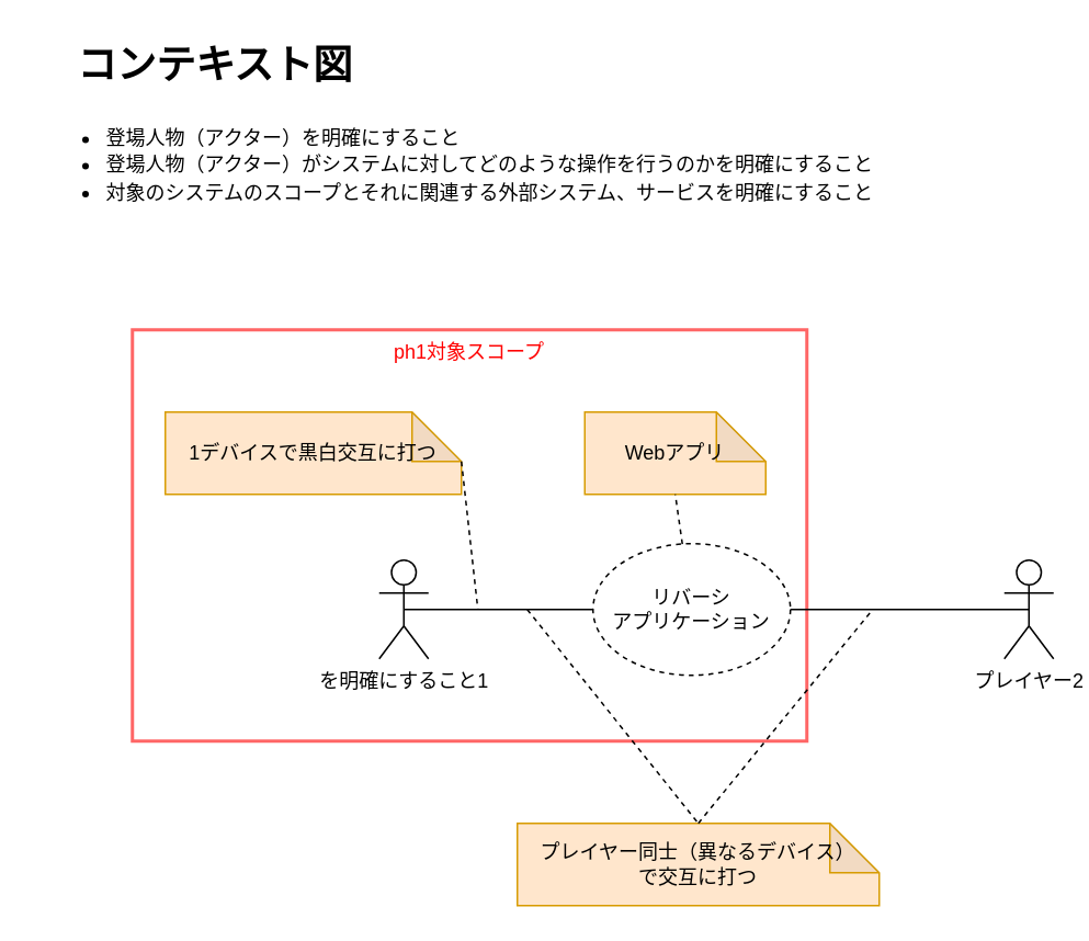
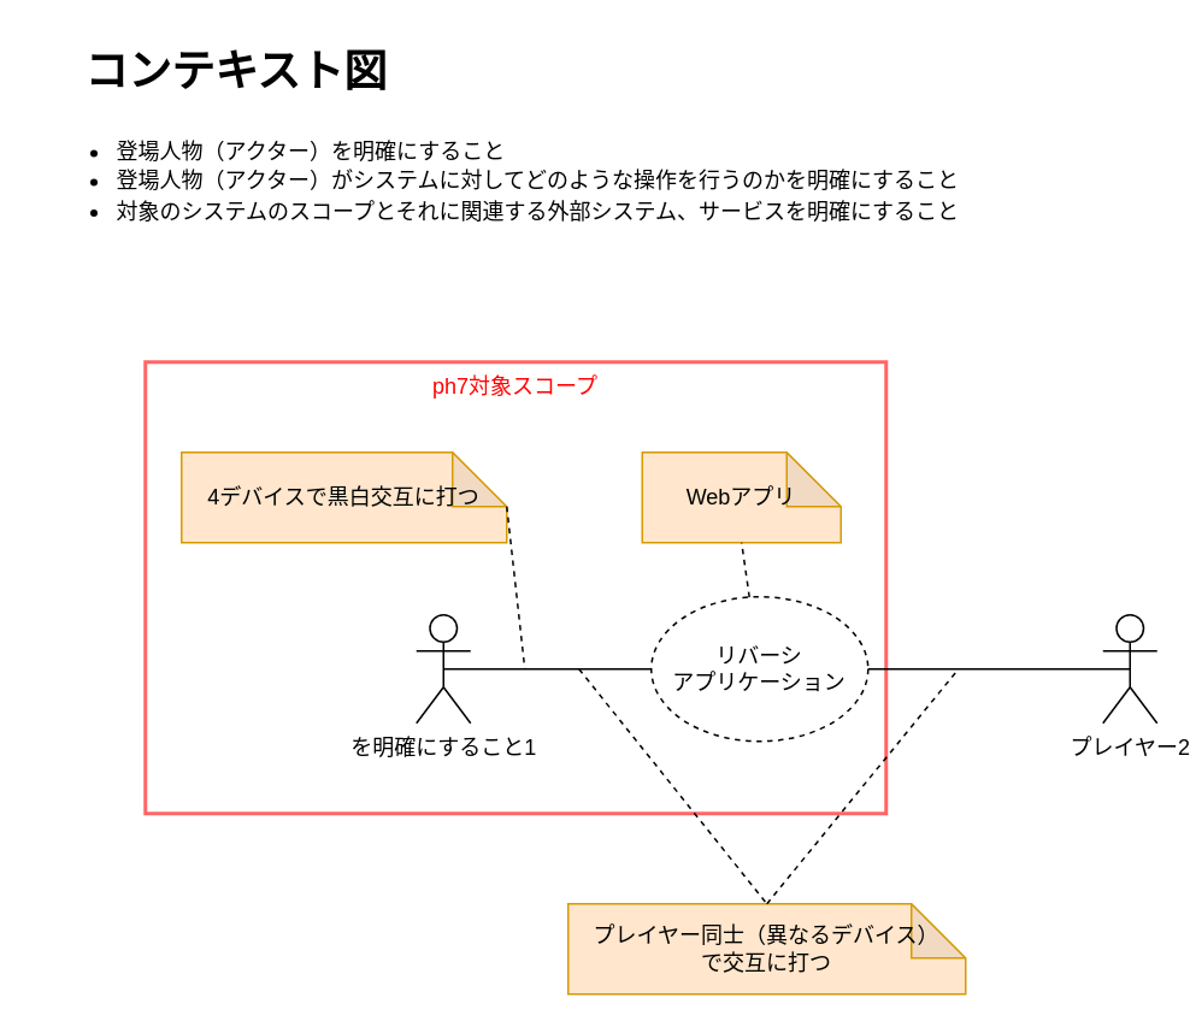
  <mxCell id="0" />
  <mxCell id="1" parent="0" />
- <mxCell id="2" value="&lt;font color=&quot;#ff0000&quot;&gt;ph1対象スコープ&lt;/font&gt;" style="rounded=0;whiteSpace=wrap;html=1;fontSize=12;fillColor=none;strokeColor=#FF6666;strokeWidth=2;verticalAlign=top;" vertex="1" parent="1"><mxGeometry x="80" y="200" width="410" height="250" as="geometry" /></mxCell>
+ <mxCell id="2" value="&lt;font color=&quot;#ff0000&quot;&gt;ph7対象スコープ&lt;/font&gt;" style="rounded=0;whiteSpace=wrap;html=1;fontSize=12;fillColor=none;strokeColor=#FF6666;strokeWidth=2;verticalAlign=top;" vertex="1" parent="1"><mxGeometry x="80" y="200" width="410" height="250" as="geometry" /></mxCell>
  <mxCell id="3" value="リバーシ&lt;br&gt;アプリケーション" style="ellipse;whiteSpace=wrap;html=1;dashed=1;" parent="1" vertex="1"><mxGeometry x="360" y="330" width="120" height="80" as="geometry" /></mxCell>
  <mxCell id="4" value="を明確にすること1" style="shape=umlActor;verticalLabelPosition=bottom;verticalAlign=top;html=1;outlineConnect=0;" parent="1" vertex="1"><mxGeometry x="230" y="340" width="30" height="60" as="geometry" /></mxCell>
  <mxCell id="5" value="" style="endArrow=none;html=1;exitX=0.5;exitY=0.5;exitDx=0;exitDy=0;exitPerimeter=0;entryX=0;entryY=0.5;entryDx=0;entryDy=0;" parent="1" source="4" target="3" edge="1"><mxGeometry width="50" height="50" relative="1" as="geometry"><mxPoint x="400" y="390" as="sourcePoint" /><mxPoint x="450" y="340" as="targetPoint" /></mxGeometry></mxCell>
  <mxCell id="6" value="Webアプリ" style="shape=note;whiteSpace=wrap;html=1;backgroundOutline=1;darkOpacity=0.05;fillColor=#ffe6cc;strokeColor=#d79b00;" parent="1" vertex="1"><mxGeometry x="355" y="250" width="110" height="50" as="geometry" /></mxCell>
  <mxCell id="7" value="" style="endArrow=none;dashed=1;html=1;entryX=0.5;entryY=1;entryDx=0;entryDy=0;entryPerimeter=0;" parent="1" source="3" target="6" edge="1"><mxGeometry width="50" height="50" relative="1" as="geometry"><mxPoint x="400" y="390" as="sourcePoint" /><mxPoint x="450" y="340" as="targetPoint" /></mxGeometry></mxCell>
- <mxCell id="8" value="1デバイスで黒白交互に打つ" style="shape=note;whiteSpace=wrap;html=1;backgroundOutline=1;darkOpacity=0.05;fillColor=#ffe6cc;strokeColor=#d79b00;" parent="1" vertex="1"><mxGeometry x="100" y="250" width="180" height="50" as="geometry" /></mxCell>
+ <mxCell id="8" value="4デバイスで黒白交互に打つ" style="shape=note;whiteSpace=wrap;html=1;backgroundOutline=1;darkOpacity=0.05;fillColor=#ffe6cc;strokeColor=#d79b00;" parent="1" vertex="1"><mxGeometry x="100" y="250" width="180" height="50" as="geometry" /></mxCell>
  <mxCell id="9" value="" style="endArrow=none;dashed=1;html=1;exitX=0;exitY=0;exitDx=180;exitDy=30;exitPerimeter=0;" parent="1" source="8" edge="1"><mxGeometry width="50" height="50" relative="1" as="geometry"><mxPoint x="400" y="380" as="sourcePoint" /><mxPoint x="290" y="370" as="targetPoint" /></mxGeometry></mxCell>
  <mxCell id="10" value="プレイヤー2" style="shape=umlActor;verticalLabelPosition=bottom;verticalAlign=top;html=1;outlineConnect=0;" vertex="1" parent="1"><mxGeometry x="610" y="340" width="30" height="60" as="geometry" /></mxCell>
  <mxCell id="11" value="" style="endArrow=none;html=1;exitX=1;exitY=0.5;exitDx=0;exitDy=0;entryX=0.5;entryY=0.5;entryDx=0;entryDy=0;entryPerimeter=0;" edge="1" parent="1" source="3" target="10"><mxGeometry width="50" height="50" relative="1" as="geometry"><mxPoint x="400" y="450" as="sourcePoint" /><mxPoint x="450" y="400" as="targetPoint" /></mxGeometry></mxCell>
  <mxCell id="12" value="&lt;ul&gt;&lt;li style=&quot;padding-top: 0px; padding-bottom: 0px; margin: 0.2em; box-sizing: border-box; overflow-wrap: break-word;&quot;&gt;登場人物（アクター）を明確にすること&lt;/li&gt;&lt;li style=&quot;padding-top: 0px; padding-bottom: 0px; margin: 0.2em; box-sizing: border-box; overflow-wrap: break-word;&quot;&gt;登場人物（アクター）がシステムに対してどのような操作を行うのかを明確にすること&lt;/li&gt;&lt;li style=&quot;padding-top: 0px; padding-bottom: 0px; margin: 0.2em 0.2em 0px; box-sizing: border-box; overflow-wrap: break-word;&quot;&gt;対象のシステムのスコープとそれに関連する外部システム、サービスを明確にすること&lt;/li&gt;&lt;/ul&gt;" style="text;strokeColor=none;fillColor=none;html=1;whiteSpace=wrap;verticalAlign=middle;overflow=hidden;" vertex="1" parent="1"><mxGeometry x="20" y="60" width="550" height="80" as="geometry" /></mxCell>
  <mxCell id="13" value="コンテキスト図" style="text;strokeColor=none;fillColor=none;html=1;fontSize=24;fontStyle=1;verticalAlign=middle;align=center;" vertex="1" parent="1"><mxGeometry x="35" y="20" width="190" height="40" as="geometry" /></mxCell>
  <mxCell id="14" value="プレイヤー同士（異なるデバイス）&lt;br&gt;で交互に打つ" style="shape=note;whiteSpace=wrap;html=1;backgroundOutline=1;darkOpacity=0.05;fillColor=#ffe6cc;strokeColor=#d79b00;" vertex="1" parent="1"><mxGeometry x="314" y="500" width="220" height="50" as="geometry" /></mxCell>
  <mxCell id="15" value="" style="endArrow=none;dashed=1;html=1;entryX=0.5;entryY=0;entryDx=0;entryDy=0;entryPerimeter=0;" edge="1" parent="1" target="14"><mxGeometry width="50" height="50" relative="1" as="geometry"><mxPoint x="320" y="370" as="sourcePoint" /><mxPoint x="440" y="280" as="targetPoint" /></mxGeometry></mxCell>
  <mxCell id="16" value="" style="endArrow=none;dashed=1;html=1;exitX=0.5;exitY=0;exitDx=0;exitDy=0;exitPerimeter=0;" edge="1" parent="1" source="14"><mxGeometry width="50" height="50" relative="1" as="geometry"><mxPoint x="390" y="360" as="sourcePoint" /><mxPoint x="530" y="370" as="targetPoint" /></mxGeometry></mxCell>
